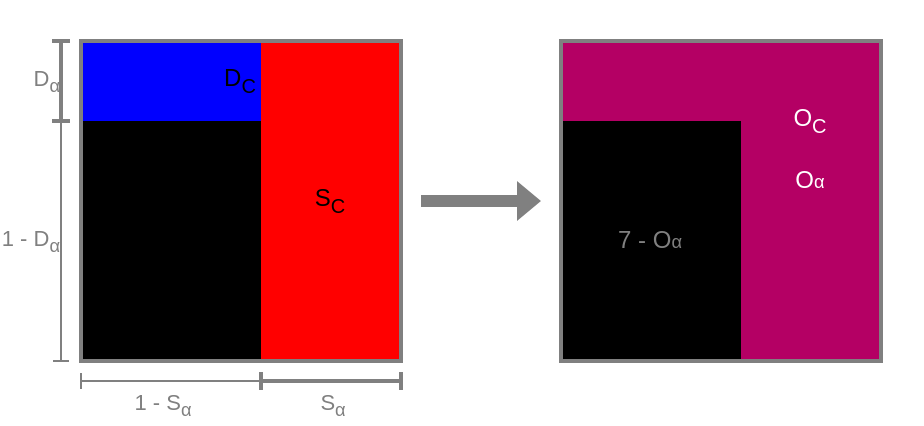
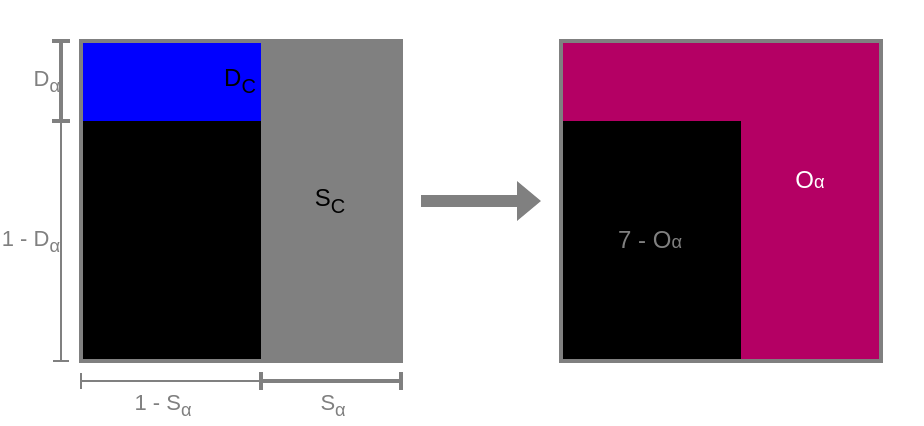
  <mxCell id="0" />
  <mxCell id="1" parent="0" />
  <mxCell id="2" value="" style="rounded=0;whiteSpace=wrap;html=1;fillColor=#000000;strokeColor=none;" vertex="1" parent="1"><mxGeometry x="30" y="20" width="160" height="160" as="geometry" /></mxCell>
  <mxCell id="3" value="" style="endArrow=baseDash;html=1;startArrow=baseDash;startFill=0;endFill=0;jumpSize=6;strokeColor=#808080;strokeWidth=2;" edge="1" parent="1"><mxGeometry width="50" height="50" relative="1" as="geometry"><mxPoint x="20" y="60" as="sourcePoint" /><mxPoint x="20" y="20" as="targetPoint" /></mxGeometry></mxCell>
  <mxCell id="4" value="D&lt;sub&gt;α&lt;/sub&gt;" style="edgeLabel;html=1;align=right;verticalAlign=middle;resizable=0;points=[];labelBackgroundColor=none;fontColor=#808080;spacing=2;" vertex="1" connectable="0" parent="3"><mxGeometry x="-0.262" y="-1" relative="1" as="geometry"><mxPoint x="-1" y="-5" as="offset" /></mxGeometry></mxCell>
  <mxCell id="5" value="D&lt;sub&gt;C&lt;/sub&gt;" style="rounded=0;whiteSpace=wrap;html=1;fillColor=#0000FF;strokeColor=none;fillStyle=auto;" vertex="1" parent="1"><mxGeometry x="30" y="20" width="160" height="40" as="geometry" /></mxCell>
- <mxCell id="6" value="S&lt;sub&gt;C&lt;/sub&gt;" style="rounded=0;whiteSpace=wrap;html=1;fillColor=#FF0000;strokeColor=none;fillStyle=auto;" vertex="1" parent="1"><mxGeometry x="120" y="20" width="70" height="160" as="geometry" /></mxCell>
+ <mxCell id="6" value="S&lt;sub&gt;C&lt;/sub&gt;" style="rounded=0;whiteSpace=wrap;html=1;fillColor=#808080;strokeColor=none;fillStyle=auto;" vertex="1" parent="1"><mxGeometry x="120" y="20" width="70" height="160" as="geometry" /></mxCell>
  <mxCell id="7" value="" style="endArrow=baseDash;html=1;startArrow=baseDash;startFill=0;endFill=0;jumpSize=6;strokeColor=#808080;strokeWidth=2;" edge="1" parent="1"><mxGeometry width="50" height="50" relative="1" as="geometry"><mxPoint x="190" y="190" as="sourcePoint" /><mxPoint x="120" y="190" as="targetPoint" /></mxGeometry></mxCell>
  <mxCell id="8" value="S&lt;sub&gt;α&lt;/sub&gt;" style="edgeLabel;html=1;align=center;verticalAlign=top;resizable=0;points=[];labelBackgroundColor=none;fontColor=#808080;spacing=0;" vertex="1" connectable="0" parent="7"><mxGeometry x="-0.262" y="-1" relative="1" as="geometry"><mxPoint x="-9" y="1" as="offset" /></mxGeometry></mxCell>
  <mxCell id="9" value="" style="rounded=0;whiteSpace=wrap;html=1;fillColor=#000000;strokeColor=none;" vertex="1" parent="1"><mxGeometry x="270" y="20" width="160" height="160" as="geometry" /></mxCell>
  <mxCell id="10" value="" style="shape=corner;whiteSpace=wrap;html=1;rounded=0;labelBackgroundColor=none;fillStyle=auto;strokeColor=none;strokeWidth=1;fillColor=#B40064;dx=40;dy=70;direction=south;" vertex="1" parent="1"><mxGeometry x="270" y="20" width="160" height="160" as="geometry" /></mxCell>
  <mxCell id="11" value="" style="rounded=0;whiteSpace=wrap;html=1;fillColor=none;strokeColor=#808080;strokeWidth=2;perimeterSpacing=0;" vertex="1" parent="1"><mxGeometry x="270" y="20" width="160" height="160" as="geometry" /></mxCell>
  <mxCell id="12" value="" style="shape=singleArrow;whiteSpace=wrap;html=1;rounded=0;labelBackgroundColor=none;fillStyle=auto;strokeColor=none;strokeWidth=2;fillColor=#808080;" vertex="1" parent="1"><mxGeometry x="200" y="90" width="60" height="20" as="geometry" /></mxCell>
  <mxCell id="13" value="" style="rounded=0;whiteSpace=wrap;html=1;fillColor=none;strokeColor=#808080;strokeWidth=2;perimeterSpacing=0;resizable=1;pointerEvents=1;glass=0;" vertex="1" parent="1"><mxGeometry x="30" y="20" width="160" height="160" as="geometry" /></mxCell>
- <mxCell id="14" value="O&lt;sub&gt;C&lt;/sub&gt;" style="text;html=1;strokeColor=none;fillColor=none;align=center;verticalAlign=middle;whiteSpace=wrap;rounded=0;glass=0;labelBackgroundColor=none;fillStyle=auto;pointerEvents=1;strokeWidth=1;fontColor=#FFFFFF;fontFamily=Helvetica;" vertex="1" parent="1"><mxGeometry x="360" y="50" width="70" height="20" as="geometry" /></mxCell>
  <mxCell id="15" value="O&lt;span style=&quot;font-size: 9.167px; text-align: left;&quot;&gt;α&lt;/span&gt;" style="text;html=1;strokeColor=none;fillColor=none;align=center;verticalAlign=middle;whiteSpace=wrap;rounded=0;glass=0;labelBackgroundColor=none;fillStyle=auto;pointerEvents=1;strokeWidth=1;fontColor=#FFFFFF;fontFamily=Helvetica;" vertex="1" parent="1"><mxGeometry x="360" y="80" width="70" height="20" as="geometry" /></mxCell>
  <mxCell id="16" value="" style="endArrow=baseDash;html=1;startArrow=baseDash;startFill=0;endFill=0;jumpSize=6;strokeColor=#808080;" edge="1" parent="1"><mxGeometry width="50" height="50" relative="1" as="geometry"><mxPoint x="20" y="180" as="sourcePoint" /><mxPoint x="20" y="60" as="targetPoint" /></mxGeometry></mxCell>
  <mxCell id="17" value="1 - D&lt;sub&gt;α&lt;/sub&gt;" style="edgeLabel;html=1;align=right;verticalAlign=middle;resizable=0;points=[];labelBackgroundColor=none;fontColor=#808080;spacing=2;" vertex="1" connectable="0" parent="16"><mxGeometry x="-0.262" y="-1" relative="1" as="geometry"><mxPoint x="-1" y="-16" as="offset" /></mxGeometry></mxCell>
  <mxCell id="18" value="" style="endArrow=baseDash;html=1;startArrow=baseDash;startFill=0;endFill=0;jumpSize=6;strokeColor=#808080;strokeWidth=1;" edge="1" parent="1"><mxGeometry width="50" height="50" relative="1" as="geometry"><mxPoint x="120" y="190" as="sourcePoint" /><mxPoint x="30" y="190" as="targetPoint" /></mxGeometry></mxCell>
  <mxCell id="19" value="1 - S&lt;sub&gt;α&lt;/sub&gt;" style="edgeLabel;html=1;align=center;verticalAlign=top;resizable=0;points=[];labelBackgroundColor=none;fontColor=#808080;spacing=0;" vertex="1" connectable="0" parent="18"><mxGeometry x="-0.262" y="-1" relative="1" as="geometry"><mxPoint x="-17" y="1" as="offset" /></mxGeometry></mxCell>
  <mxCell id="20" value="7 - O&lt;span style=&quot;font-size: 9.167px; text-align: left;&quot;&gt;α&lt;/span&gt;" style="text;html=1;strokeColor=none;fillColor=none;align=center;verticalAlign=middle;whiteSpace=wrap;rounded=0;glass=0;labelBackgroundColor=none;fillStyle=auto;pointerEvents=1;strokeWidth=1;fontColor=#808080;fontFamily=Helvetica;" vertex="1" parent="1"><mxGeometry x="280" y="110" width="70" height="20" as="geometry" /></mxCell>
